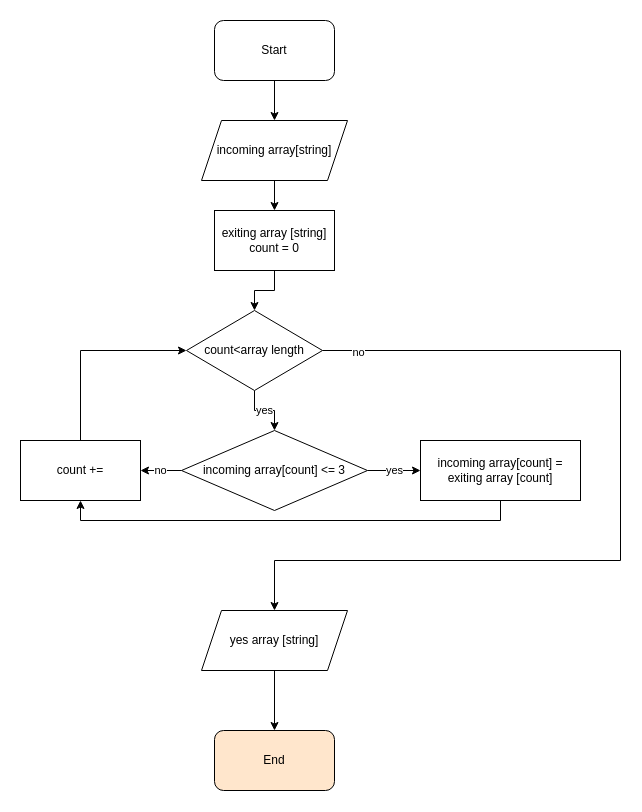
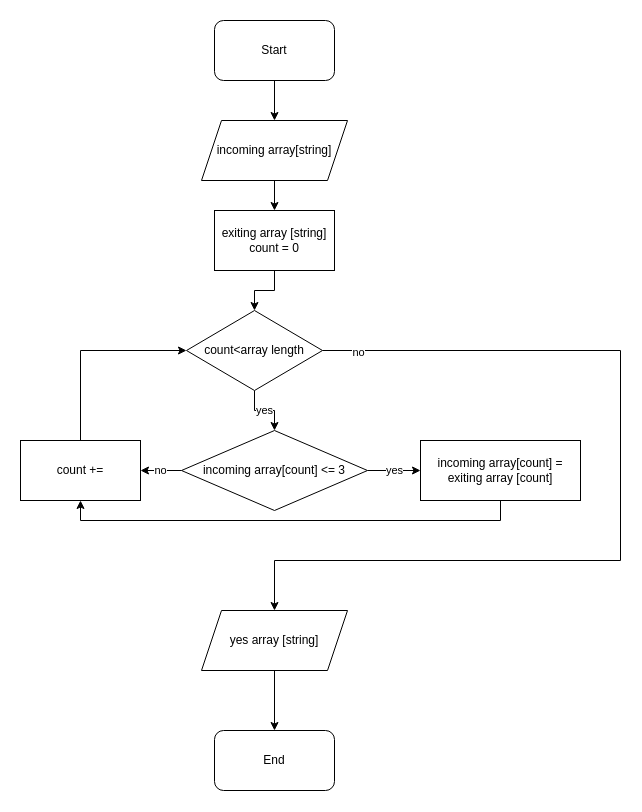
  <mxCell id="0" />
  <mxCell id="1" parent="0" />
  <mxCell id="2" style="edgeStyle=orthogonalEdgeStyle;rounded=0;orthogonalLoop=1;jettySize=auto;html=1;exitX=0.5;exitY=1;exitDx=0;exitDy=0;entryX=0.5;entryY=0;entryDx=0;entryDy=0;" parent="1" source="3" target="5" edge="1"><mxGeometry relative="1" as="geometry" /></mxCell>
  <mxCell id="3" value="Start" style="rounded=1;whiteSpace=wrap;html=1;" parent="1" vertex="1"><mxGeometry x="214" y="20" width="120" height="60" as="geometry" /></mxCell>
  <mxCell id="4" style="edgeStyle=orthogonalEdgeStyle;rounded=0;orthogonalLoop=1;jettySize=auto;html=1;exitX=0.5;exitY=1;exitDx=0;exitDy=0;entryX=0.5;entryY=0;entryDx=0;entryDy=0;" parent="1" source="5" target="7" edge="1"><mxGeometry relative="1" as="geometry" /></mxCell>
  <mxCell id="5" value="incoming array[string]" style="shape=parallelogram;perimeter=parallelogramPerimeter;whiteSpace=wrap;html=1;fixedSize=1;" parent="1" vertex="1"><mxGeometry x="201" y="120" width="146" height="60" as="geometry" /></mxCell>
  <mxCell id="6" style="edgeStyle=orthogonalEdgeStyle;rounded=0;orthogonalLoop=1;jettySize=auto;html=1;exitX=0.5;exitY=1;exitDx=0;exitDy=0;entryX=0.5;entryY=0;entryDx=0;entryDy=0;" parent="1" source="7" target="11" edge="1"><mxGeometry relative="1" as="geometry" /></mxCell>
  <mxCell id="7" value="exiting array [string]&lt;br&gt;count = 0" style="rounded=0;whiteSpace=wrap;html=1;" parent="1" vertex="1"><mxGeometry x="214" y="210" width="120" height="60" as="geometry" /></mxCell>
  <mxCell id="8" value="yes" style="edgeStyle=orthogonalEdgeStyle;rounded=0;orthogonalLoop=1;jettySize=auto;html=1;exitX=0.5;exitY=1;exitDx=0;exitDy=0;entryX=0.5;entryY=0;entryDx=0;entryDy=0;" parent="1" source="11" target="14" edge="1"><mxGeometry relative="1" as="geometry" /></mxCell>
  <mxCell id="9" style="edgeStyle=orthogonalEdgeStyle;rounded=0;orthogonalLoop=1;jettySize=auto;html=1;exitX=1;exitY=0.5;exitDx=0;exitDy=0;entryX=0.5;entryY=0;entryDx=0;entryDy=0;" parent="1" source="11" target="20" edge="1"><mxGeometry relative="1" as="geometry"><Array as="points"><mxPoint x="620" y="350" /><mxPoint x="620" y="560" /><mxPoint x="274" y="560" /></Array></mxGeometry></mxCell>
  <mxCell id="10" value="no" style="edgeLabel;html=1;align=center;verticalAlign=middle;resizable=0;points=[];" parent="9" vertex="1" connectable="0"><mxGeometry x="-0.923" y="-1" relative="1" as="geometry"><mxPoint as="offset" /></mxGeometry></mxCell>
  <mxCell id="11" value="count&amp;lt;array length" style="rhombus;whiteSpace=wrap;html=1;" parent="1" vertex="1"><mxGeometry x="186" y="310" width="136" height="80" as="geometry" /></mxCell>
  <mxCell id="12" value="yes" style="edgeStyle=orthogonalEdgeStyle;rounded=0;orthogonalLoop=1;jettySize=auto;html=1;exitX=1;exitY=0.5;exitDx=0;exitDy=0;entryX=0;entryY=0.5;entryDx=0;entryDy=0;" parent="1" source="14" target="16" edge="1"><mxGeometry relative="1" as="geometry" /></mxCell>
  <mxCell id="13" value="no" style="edgeStyle=orthogonalEdgeStyle;rounded=0;orthogonalLoop=1;jettySize=auto;html=1;exitX=0;exitY=0.5;exitDx=0;exitDy=0;entryX=1;entryY=0.5;entryDx=0;entryDy=0;" parent="1" source="14" target="18" edge="1"><mxGeometry relative="1" as="geometry" /></mxCell>
  <mxCell id="14" value="incoming array[count] &amp;lt;= 3" style="rhombus;whiteSpace=wrap;html=1;" parent="1" vertex="1"><mxGeometry x="181" y="430" width="186" height="80" as="geometry" /></mxCell>
  <mxCell id="15" style="edgeStyle=orthogonalEdgeStyle;rounded=0;orthogonalLoop=1;jettySize=auto;html=1;exitX=0.5;exitY=1;exitDx=0;exitDy=0;entryX=0.5;entryY=1;entryDx=0;entryDy=0;" parent="1" source="16" target="18" edge="1"><mxGeometry relative="1" as="geometry" /></mxCell>
  <mxCell id="16" value="incoming array[count] = exiting array [count]" style="rounded=0;whiteSpace=wrap;html=1;" parent="1" vertex="1"><mxGeometry x="420" y="440" width="160" height="60" as="geometry" /></mxCell>
  <mxCell id="17" style="edgeStyle=orthogonalEdgeStyle;rounded=0;orthogonalLoop=1;jettySize=auto;html=1;exitX=0.5;exitY=0;exitDx=0;exitDy=0;entryX=0;entryY=0.5;entryDx=0;entryDy=0;" parent="1" source="18" target="11" edge="1"><mxGeometry relative="1" as="geometry" /></mxCell>
  <mxCell id="18" value="count +=" style="rounded=0;whiteSpace=wrap;html=1;" parent="1" vertex="1"><mxGeometry x="20" y="440" width="120" height="60" as="geometry" /></mxCell>
  <mxCell id="19" style="edgeStyle=orthogonalEdgeStyle;rounded=0;orthogonalLoop=1;jettySize=auto;html=1;exitX=0.5;exitY=1;exitDx=0;exitDy=0;" edge="1" parent="1" source="20" target="21"><mxGeometry relative="1" as="geometry" /></mxCell>
  <mxCell id="20" value="yes array [string]" style="shape=parallelogram;perimeter=parallelogramPerimeter;whiteSpace=wrap;html=1;fixedSize=1;" parent="1" vertex="1"><mxGeometry x="201" y="610" width="146" height="60" as="geometry" /></mxCell>
- <mxCell id="21" value="End" style="rounded=1;whiteSpace=wrap;html=1;fillColor=#ffe6cc;" vertex="1" parent="1"><mxGeometry x="214" y="730" width="120" height="60" as="geometry" /></mxCell>
+ <mxCell id="21" value="End" style="rounded=1;whiteSpace=wrap;html=1;" vertex="1" parent="1"><mxGeometry x="214" y="730" width="120" height="60" as="geometry" /></mxCell>
